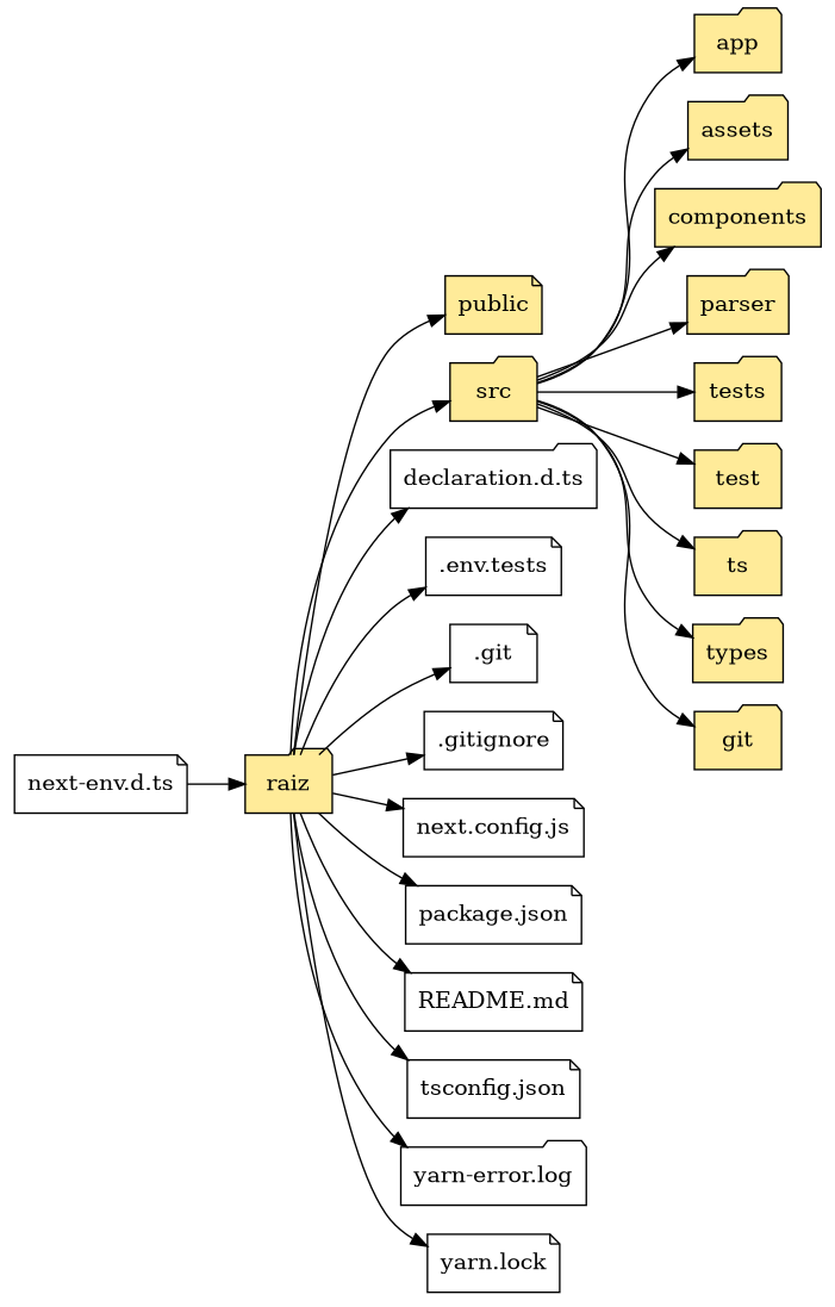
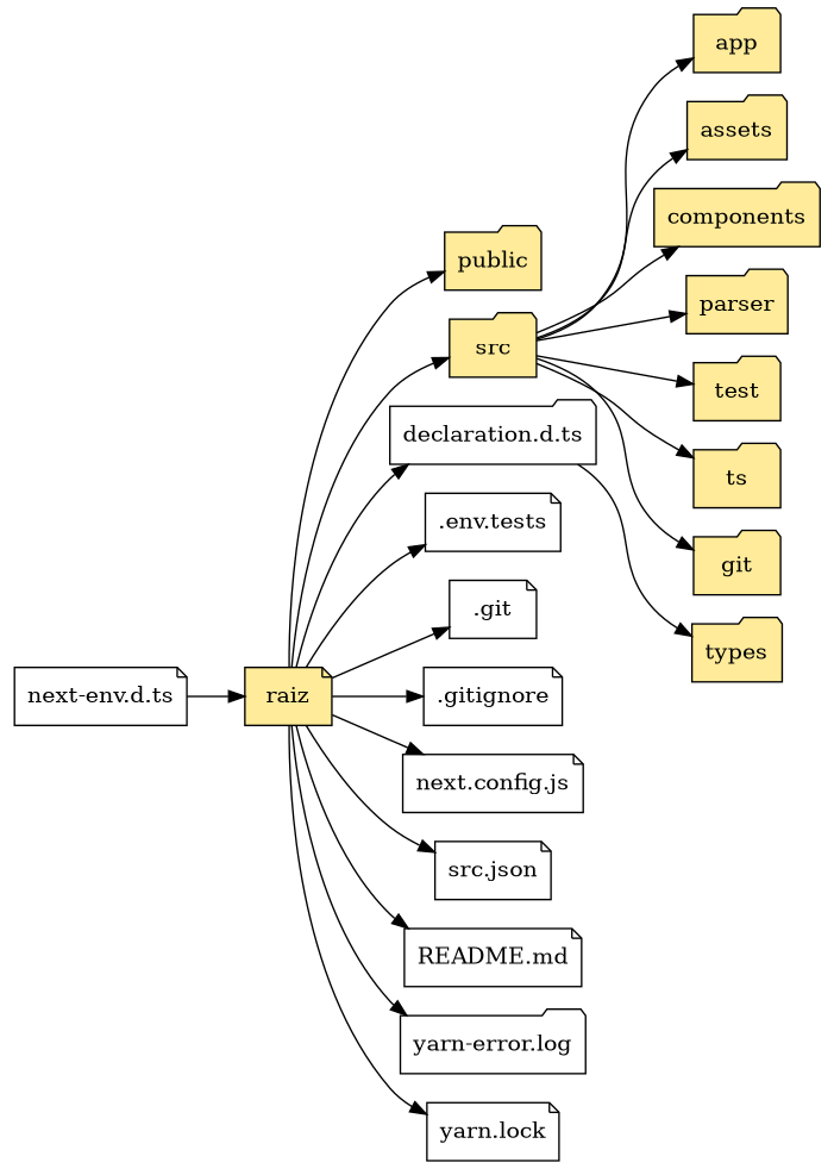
  digraph {
    rankdir=LR
    node [fillcolor="#FFEB99" shape=folder style=filled]
-   n1 [label=raiz]
-   n2 [label=public shape=note]
+   n1 [label=raiz shape=note]
+   n2 [label=public]
    n3 [label=src]
    n4 [label="declaration.d.ts" style=unfilled]
    n5 [label=".env.tests" shape=note style=unfilled]
    n6 [label=".git" shape=note style=unfilled]
    n7 [label=".gitignore" shape=note style=unfilled]
    n8 [label="next.config.js" shape=note style=unfilled]
-   n9 [label="package.json" shape=note style=unfilled]
+   n9 [label="src.json" shape=note style=unfilled]
    n10 [label="README.md" shape=note style=unfilled]
-   n11 [label="tsconfig.json" shape=note style=unfilled]
    n12 [label="yarn-error.log" style=unfilled]
    n13 [label="yarn.lock" shape=note style=unfilled]
    n14 [label=app]
    n15 [label=assets]
    n16 [label=components]
    n17 [label=parser]
-   n18 [label=tests]
    n19 [label=test]
    n20 [label=ts]
    n21 [label=types]
    n22 [label=git]
    n23 [label="next-env.d.ts" shape=note style=unfilled]
    n1 -> n2
    n1 -> n3
    n1 -> n4
    n1 -> n5
    n1 -> n6
    n1 -> n7
    n1 -> n8
    n1 -> n9
    n1 -> n10
-   n1 -> n11
    n1 -> n12
    n1 -> n13
    n3 -> n14
    n3 -> n15
    n3 -> n16
    n3 -> n17
-   n3 -> n18
    n3 -> n19
    n3 -> n20
-   n3 -> n21
+   n4 -> n21
    n3 -> n22
    n23 -> n1
  }
